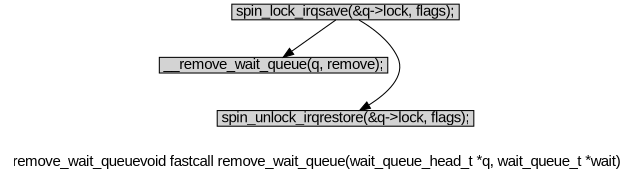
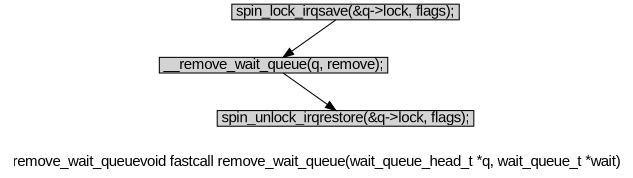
  digraph {
    fontname="Liberation Sans"
    label="remove_wait_queuevoid fastcall remove_wait_queue(wait_queue_head_t *q, wait_queue_t *wait)"
    node [fontname="Liberation Sans" margin="0.05,0.005" shape=box style=filled]
    edge [fontname="Liberation Sans"]
    n1 [height=0.1 label="spin_lock_irqsave(&q->lock, flags);" width=0.1]
    n2 [height=0.1 label="__remove_wait_queue(q, remove);" width=0.1]
    n3 [height=0.1 label="spin_unlock_irqrestore(&q->lock, flags);" width=0.1]
    n1 -> n2
-   n1 -> n3
+   n2 -> n3
  }
